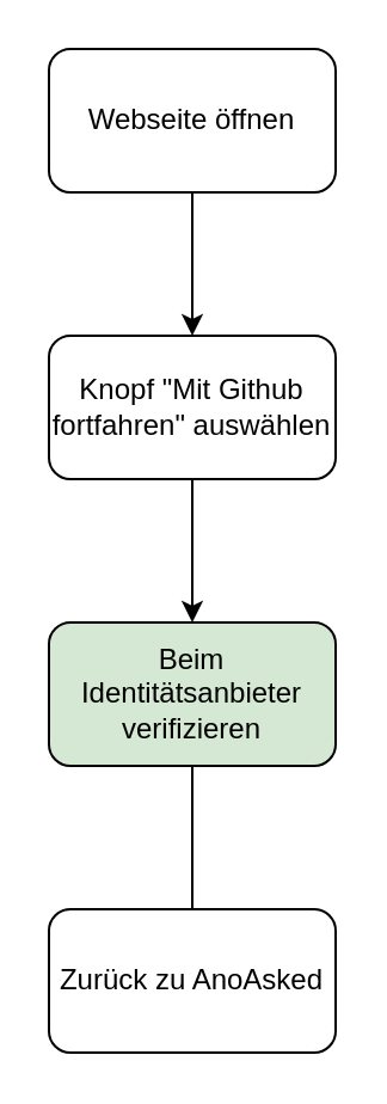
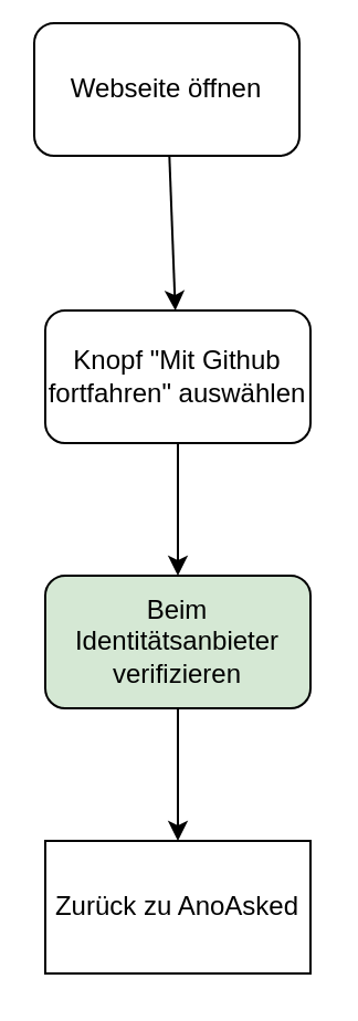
  <mxCell id="0" />
  <mxCell id="1" parent="0" />
- <mxCell id="2" value="Webseite öffnen" style="rounded=1;whiteSpace=wrap;html=1;" vertex="1" parent="1"><mxGeometry x="20" y="20" width="120" height="60" as="geometry" /></mxCell>
+ <mxCell id="2" value="Webseite öffnen" style="rounded=1;whiteSpace=wrap;html=1;" vertex="1" parent="1"><mxGeometry x="15" y="10" width="120" height="60" as="geometry" /></mxCell>
  <mxCell id="3" value="Knopf &quot;Mit Github fortfahren&quot; auswählen" style="rounded=1;whiteSpace=wrap;html=1;" vertex="1" parent="1"><mxGeometry x="20" y="140" width="120" height="60" as="geometry" /></mxCell>
  <mxCell id="4" value="" style="endArrow=classic;html=1;rounded=0;" edge="1" parent="1" source="2" target="3"><mxGeometry width="50" height="50" relative="1" as="geometry"><mxPoint x="70" y="90" as="sourcePoint" /><mxPoint x="110" y="150" as="targetPoint" /></mxGeometry></mxCell>
  <mxCell id="5" value="Beim Identitätsanbieter verifizieren" style="rounded=1;whiteSpace=wrap;html=1;fillColor=#d5e8d4;" vertex="1" parent="1"><mxGeometry x="20" y="260" width="120" height="60" as="geometry" /></mxCell>
- <mxCell id="6" value="Zurück zu AnoAsked" style="rounded=1;whiteSpace=wrap;html=1;" vertex="1" parent="1"><mxGeometry x="20" y="380" width="120" height="60" as="geometry" /></mxCell>
+ <mxCell id="6" value="Zurück zu AnoAsked" style="whiteSpace=wrap;html=1;rounded=0;" vertex="1" parent="1"><mxGeometry x="20" y="380" width="120" height="60" as="geometry" /></mxCell>
  <mxCell id="7" value="" style="endArrow=classic;html=1;rounded=0;" edge="1" parent="1" source="3" target="5"><mxGeometry width="50" height="50" relative="1" as="geometry"><mxPoint x="220" y="240" as="sourcePoint" /><mxPoint x="180" y="300" as="targetPoint" /></mxGeometry></mxCell>
- <mxCell id="8" value="" style="endArrow=none;html=1;rounded=0;" edge="1" parent="1" source="5" target="6"><mxGeometry width="50" height="50" relative="1" as="geometry"><mxPoint x="190" y="350" as="sourcePoint" /><mxPoint x="190" y="410" as="targetPoint" /></mxGeometry></mxCell>
+ <mxCell id="8" value="" style="endArrow=classic;html=1;rounded=0;" edge="1" parent="1" source="5" target="6"><mxGeometry width="50" height="50" relative="1" as="geometry"><mxPoint x="190" y="350" as="sourcePoint" /><mxPoint x="190" y="410" as="targetPoint" /></mxGeometry></mxCell>
